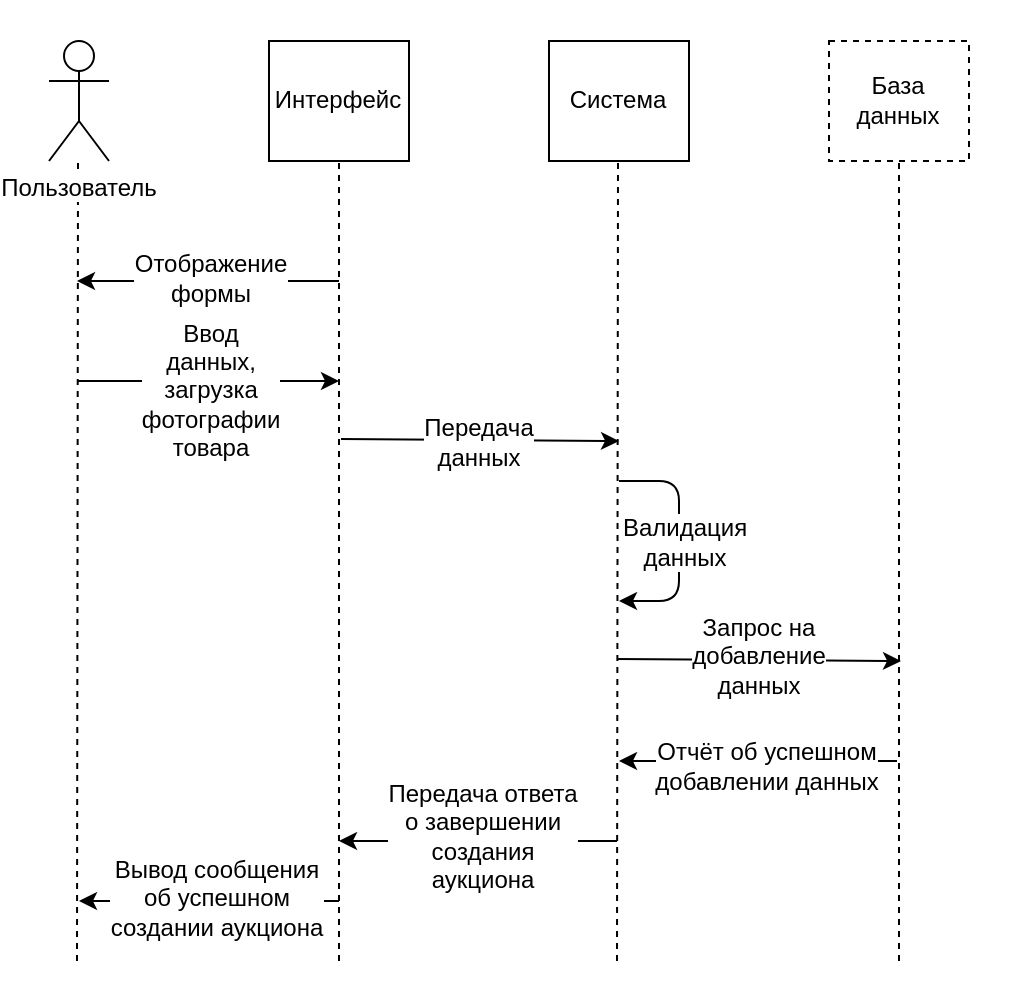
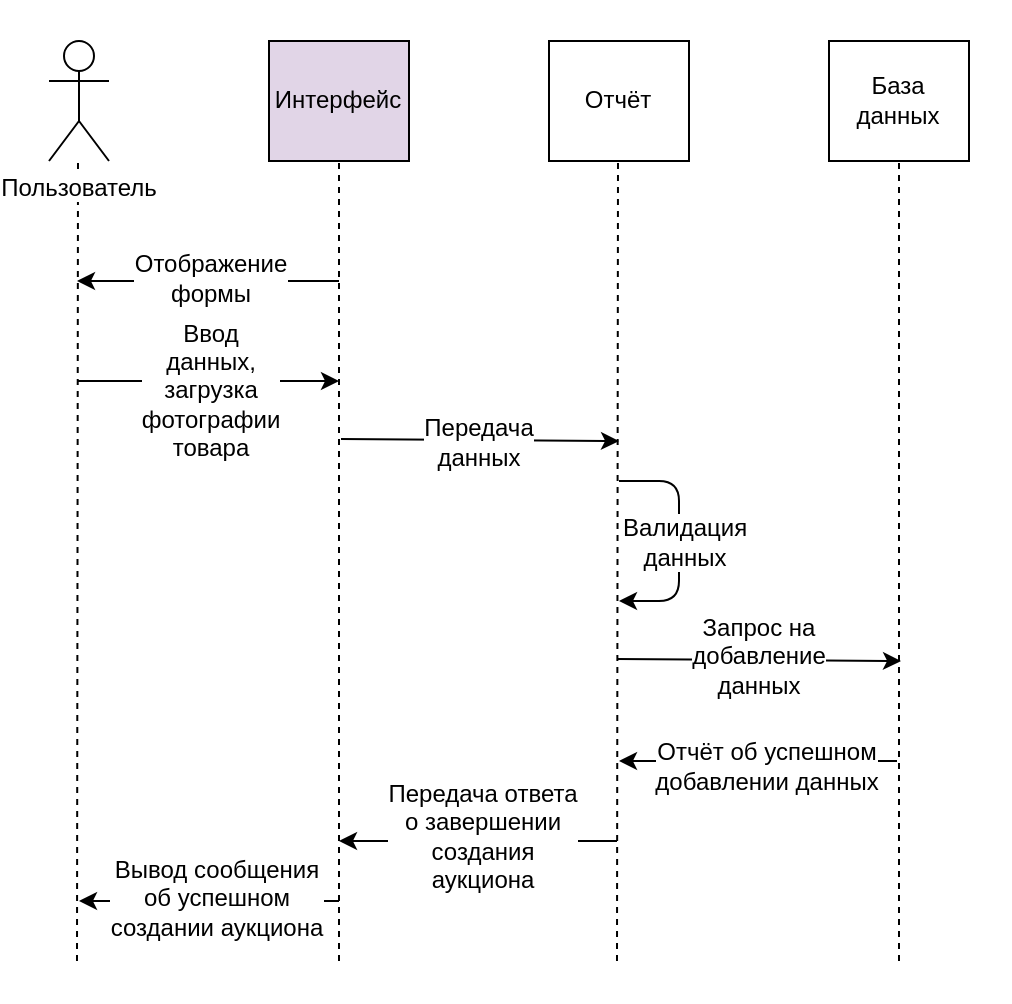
  <mxCell id="0" />
  <mxCell id="1" parent="0" />
- <mxCell id="2" value="Интерфейс" style="rounded=0;whiteSpace=wrap;html=1;" vertex="1" parent="1"><mxGeometry x="130" y="20" width="70" height="60" as="geometry" /></mxCell>
- <mxCell id="3" value="Система" style="rounded=0;whiteSpace=wrap;html=1;" vertex="1" parent="1"><mxGeometry x="270" y="20" width="70" height="60" as="geometry" /></mxCell>
- <mxCell id="4" value="База данных" style="rounded=0;whiteSpace=wrap;html=1;dashed=1;" vertex="1" parent="1"><mxGeometry x="410" y="20" width="70" height="60" as="geometry" /></mxCell>
+ <mxCell id="2" value="Интерфейс" style="rounded=0;whiteSpace=wrap;html=1;fillColor=#e1d5e7;" vertex="1" parent="1"><mxGeometry x="130" y="20" width="70" height="60" as="geometry" /></mxCell>
+ <mxCell id="3" value="Отчёт" style="rounded=0;whiteSpace=wrap;html=1;" vertex="1" parent="1"><mxGeometry x="270" y="20" width="70" height="60" as="geometry" /></mxCell>
+ <mxCell id="4" value="База данных" style="rounded=0;whiteSpace=wrap;html=1;" vertex="1" parent="1"><mxGeometry x="410" y="20" width="70" height="60" as="geometry" /></mxCell>
  <mxCell id="5" value="" style="endArrow=none;dashed=1;html=1;entryX=0.5;entryY=1;entryDx=0;entryDy=0;" edge="1" parent="1" target="4"><mxGeometry width="50" height="50" relative="1" as="geometry"><mxPoint x="445" y="480" as="sourcePoint" /><mxPoint x="50" y="120" as="targetPoint" /></mxGeometry></mxCell>
  <mxCell id="6" value="" style="endArrow=none;dashed=1;html=1;entryX=0.5;entryY=1;entryDx=0;entryDy=0;" edge="1" parent="1"><mxGeometry width="50" height="50" relative="1" as="geometry"><mxPoint x="304" y="480" as="sourcePoint" /><mxPoint x="304.5" y="80" as="targetPoint" /></mxGeometry></mxCell>
  <mxCell id="7" value="" style="endArrow=none;dashed=1;html=1;entryX=0.5;entryY=1;entryDx=0;entryDy=0;" edge="1" parent="1"><mxGeometry width="50" height="50" relative="1" as="geometry"><mxPoint x="165" y="480" as="sourcePoint" /><mxPoint x="165" y="80" as="targetPoint" /></mxGeometry></mxCell>
  <mxCell id="8" value="" style="endArrow=none;dashed=1;html=1;entryX=0.5;entryY=1;entryDx=0;entryDy=0;" edge="1" parent="1"><mxGeometry width="50" height="50" relative="1" as="geometry"><mxPoint x="34" y="480" as="sourcePoint" /><mxPoint x="34.5" y="80" as="targetPoint" /></mxGeometry></mxCell>
  <mxCell id="9" value="Пользователь&lt;br&gt;" style="shape=umlActor;verticalLabelPosition=bottom;labelBackgroundColor=#ffffff;verticalAlign=top;html=1;outlineConnect=0;" vertex="1" parent="1"><mxGeometry x="20" y="20" width="30" height="60" as="geometry" /></mxCell>
  <mxCell id="10" value="" style="endArrow=classic;html=1;" edge="1" parent="1"><mxGeometry width="50" height="50" relative="1" as="geometry"><mxPoint x="165" y="140" as="sourcePoint" /><mxPoint x="34" y="140" as="targetPoint" /></mxGeometry></mxCell>
  <mxCell id="11" value="Отображение&lt;br&gt;формы" style="text;html=1;resizable=0;points=[];align=center;verticalAlign=middle;labelBackgroundColor=#ffffff;" vertex="1" connectable="0" parent="10"><mxGeometry x="0.171" relative="1" as="geometry"><mxPoint x="12" y="-2" as="offset" /></mxGeometry></mxCell>
  <mxCell id="12" value="" style="endArrow=classic;html=1;" edge="1" parent="1"><mxGeometry width="50" height="50" relative="1" as="geometry"><mxPoint x="34" y="190" as="sourcePoint" /><mxPoint x="165" y="190" as="targetPoint" /></mxGeometry></mxCell>
  <mxCell id="13" value="Ввод&lt;br&gt;данных,&lt;br&gt;загрузка&lt;br&gt;фотографии&lt;br&gt;товара&lt;br&gt;" style="text;html=1;resizable=0;points=[];align=center;verticalAlign=middle;labelBackgroundColor=#ffffff;" vertex="1" connectable="0" parent="12"><mxGeometry x="0.23" relative="1" as="geometry"><mxPoint x="-15" y="4" as="offset" /></mxGeometry></mxCell>
  <mxCell id="14" value="" style="endArrow=classic;html=1;" edge="1" parent="1"><mxGeometry width="50" height="50" relative="1" as="geometry"><mxPoint x="166" y="219" as="sourcePoint" /><mxPoint x="305" y="220" as="targetPoint" /></mxGeometry></mxCell>
  <mxCell id="15" value="Передача&lt;br&gt;данных&lt;br&gt;" style="text;html=1;resizable=0;points=[];align=center;verticalAlign=middle;labelBackgroundColor=#ffffff;" vertex="1" connectable="0" parent="14"><mxGeometry x="-0.143" y="-1" relative="1" as="geometry"><mxPoint x="9" as="offset" /></mxGeometry></mxCell>
  <mxCell id="16" value="" style="endArrow=classic;html=1;" edge="1" parent="1"><mxGeometry width="50" height="50" relative="1" as="geometry"><mxPoint x="305" y="240" as="sourcePoint" /><mxPoint x="305" y="300" as="targetPoint" /><Array as="points"><mxPoint x="335" y="240" /><mxPoint x="335" y="300" /></Array></mxGeometry></mxCell>
  <mxCell id="17" value="Валидация&lt;br&gt;данных&lt;br&gt;" style="text;html=1;resizable=0;points=[];align=center;verticalAlign=middle;labelBackgroundColor=#ffffff;" vertex="1" connectable="0" parent="16"><mxGeometry x="0.079" relative="1" as="geometry"><mxPoint x="2" y="-5" as="offset" /></mxGeometry></mxCell>
  <mxCell id="18" value="" style="endArrow=classic;html=1;" edge="1" parent="1"><mxGeometry width="50" height="50" relative="1" as="geometry"><mxPoint x="304" y="329" as="sourcePoint" /><mxPoint x="446" y="330" as="targetPoint" /></mxGeometry></mxCell>
  <mxCell id="19" value="Запрос на&lt;br&gt;добавление&lt;br&gt;данных&lt;br&gt;" style="text;html=1;resizable=0;points=[];align=center;verticalAlign=middle;labelBackgroundColor=#ffffff;" vertex="1" connectable="0" parent="18"><mxGeometry x="0.279" relative="1" as="geometry"><mxPoint x="-20" y="-2" as="offset" /></mxGeometry></mxCell>
  <mxCell id="20" value="" style="endArrow=classic;html=1;" edge="1" parent="1"><mxGeometry width="50" height="50" relative="1" as="geometry"><mxPoint x="444" y="380" as="sourcePoint" /><mxPoint x="305" y="380" as="targetPoint" /></mxGeometry></mxCell>
  <mxCell id="21" value="Отчёт об успешном&lt;br&gt;добавлении данных&lt;br&gt;" style="text;html=1;resizable=0;points=[];align=center;verticalAlign=middle;labelBackgroundColor=#ffffff;" vertex="1" connectable="0" parent="20"><mxGeometry x="-0.358" y="1" relative="1" as="geometry"><mxPoint x="-21" y="1" as="offset" /></mxGeometry></mxCell>
  <mxCell id="22" value="" style="endArrow=classic;html=1;" edge="1" parent="1"><mxGeometry width="50" height="50" relative="1" as="geometry"><mxPoint x="304" y="420" as="sourcePoint" /><mxPoint x="165" y="420" as="targetPoint" /></mxGeometry></mxCell>
  <mxCell id="23" value="Передача ответа&lt;br&gt;о завершении&lt;br&gt;создания&lt;br&gt;аукциона&lt;br&gt;" style="text;html=1;resizable=0;points=[];align=center;verticalAlign=middle;labelBackgroundColor=#ffffff;" vertex="1" connectable="0" parent="22"><mxGeometry x="0.175" y="-2" relative="1" as="geometry"><mxPoint x="14" y="-1" as="offset" /></mxGeometry></mxCell>
  <mxCell id="24" value="" style="endArrow=classic;html=1;" edge="1" parent="1"><mxGeometry width="50" height="50" relative="1" as="geometry"><mxPoint x="165" y="450" as="sourcePoint" /><mxPoint x="35" y="450" as="targetPoint" /></mxGeometry></mxCell>
  <mxCell id="25" value="Вывод сообщения&lt;br&gt;об успешном&lt;br&gt;создании аукциона&lt;br&gt;" style="text;html=1;resizable=0;points=[];align=center;verticalAlign=middle;labelBackgroundColor=#ffffff;" vertex="1" connectable="0" parent="24"><mxGeometry x="-0.122" relative="1" as="geometry"><mxPoint x="-5" y="-2" as="offset" /></mxGeometry></mxCell>
